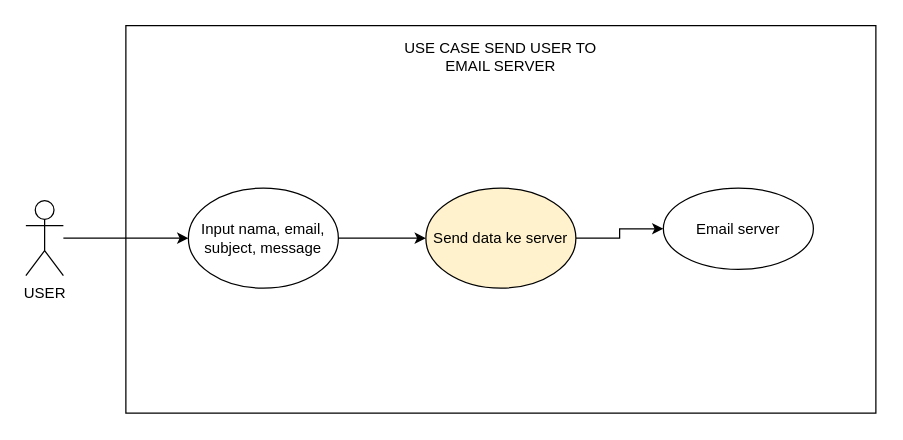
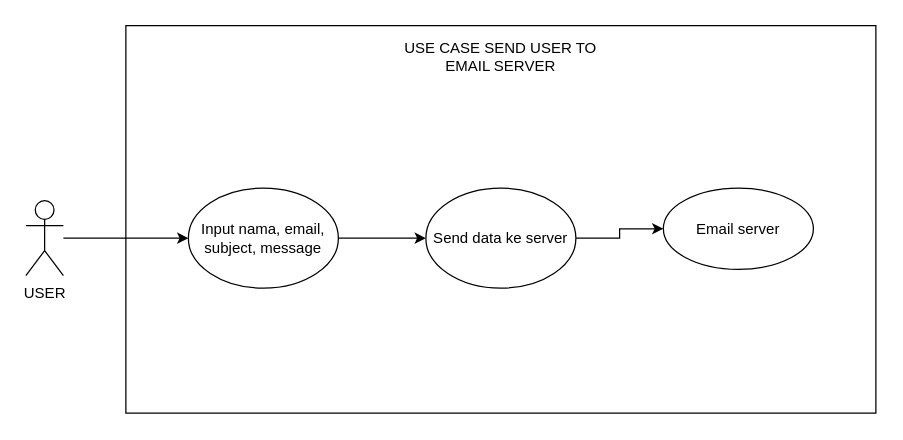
  <mxCell id="0" />
  <mxCell id="1" parent="0" />
  <mxCell id="2" value="USER" style="shape=umlActor;verticalLabelPosition=bottom;verticalAlign=top;html=1;outlineConnect=0;" parent="1" vertex="1"><mxGeometry x="20" y="160" width="30" height="60" as="geometry" /></mxCell>
  <mxCell id="3" value="" style="rounded=0;whiteSpace=wrap;html=1;" parent="1" vertex="1"><mxGeometry x="100" y="20" width="600" height="310" as="geometry" /></mxCell>
  <mxCell id="4" value="USE CASE SEND USER TO EMAIL SERVER" style="text;html=1;align=center;verticalAlign=middle;whiteSpace=wrap;rounded=0;" vertex="1" parent="1"><mxGeometry x="315" y="30" width="170" height="30" as="geometry" /></mxCell>
  <mxCell id="5" value="" style="endArrow=classic;html=1;rounded=0;" edge="1" parent="1" source="2" target="7"><mxGeometry width="50" height="50" relative="1" as="geometry"><mxPoint x="70" y="380" as="sourcePoint" /><mxPoint x="120" y="330" as="targetPoint" /></mxGeometry></mxCell>
  <mxCell id="6" value="" style="edgeStyle=orthogonalEdgeStyle;rounded=0;orthogonalLoop=1;jettySize=auto;html=1;" edge="1" parent="1" source="7" target="9"><mxGeometry relative="1" as="geometry" /></mxCell>
  <mxCell id="7" value="Input nama, email, subject, message" style="ellipse;whiteSpace=wrap;html=1;" vertex="1" parent="1"><mxGeometry x="150" y="150" width="120" height="80" as="geometry" /></mxCell>
  <mxCell id="8" value="" style="edgeStyle=orthogonalEdgeStyle;rounded=0;orthogonalLoop=1;jettySize=auto;html=1;" edge="1" parent="1" source="9" target="10"><mxGeometry relative="1" as="geometry" /></mxCell>
- <mxCell id="9" value="Send data ke server" style="ellipse;whiteSpace=wrap;html=1;fillColor=#fff2cc;" vertex="1" parent="1"><mxGeometry x="340" y="150" width="120" height="80" as="geometry" /></mxCell>
+ <mxCell id="9" value="Send data ke server" style="ellipse;whiteSpace=wrap;html=1;" vertex="1" parent="1"><mxGeometry x="340" y="150" width="120" height="80" as="geometry" /></mxCell>
  <mxCell id="10" value="Email server" style="ellipse;whiteSpace=wrap;html=1;" vertex="1" parent="1"><mxGeometry x="530" y="150" width="120" height="65" as="geometry" /></mxCell>
